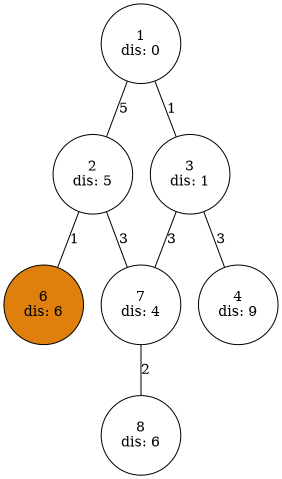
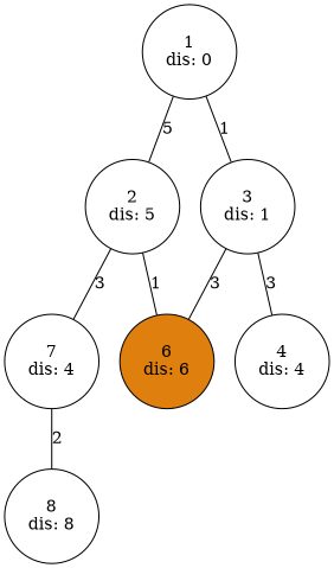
  graph {
    node [fillcolor="#ffffff" shape=circle style=filled]
    edge [color="#000000"]
    n1 [label="1\ndis: 0"]
    n2 [label="2\ndis: 5"]
    n3 [label="3\ndis: 1"]
    n4 [fillcolor="#df7f0e" label="6\ndis: 6"]
    n5 [label="7\ndis: 4"]
-   n6 [label="4\ndis: 9"]
-   n7 [label="8\ndis: 6"]
+   n6 [label="4\ndis: 4"]
+   n7 [label="8\ndis: 8"]
    n1 -- n2 [label=5]
    n1 -- n3 [label=1]
    n2 -- n4 [label=1]
    n2 -- n5 [label=3]
-   n3 -- n5 [label=3]
+   n3 -- n4 [label=3]
    n3 -- n6 [label=3]
    n5 -- n7 [label=2]
  }
